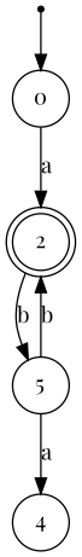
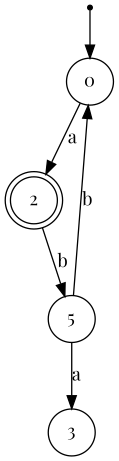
  digraph {
    fontname="Playfair Display"
    rankdir=TB
    node [fontname="Playfair Display" shape=circle]
    edge [fontname="Playfair Display"]
    0 [shape=point]
    n2 [label=0]
    2 [shape=doublecircle]
    5
-   4
+   4 [label=3]
    0 -> n2
    n2 -> 2 [label=a]
    2 -> 5 [label=b]
-   5 -> 2 [label=b]
+   5 -> n2 [label=b]
    5 -> 4 [label=a]
  }
